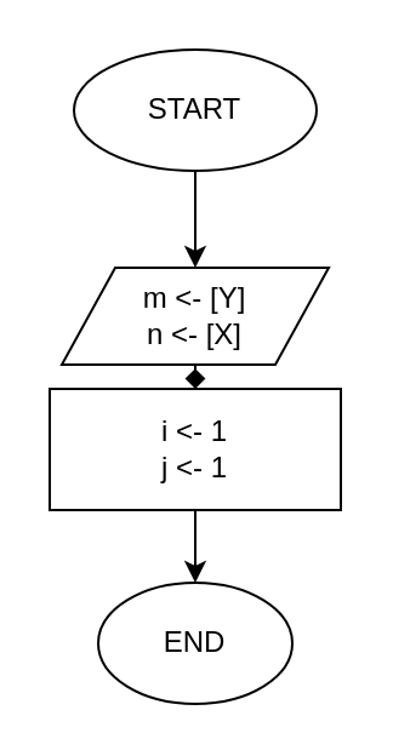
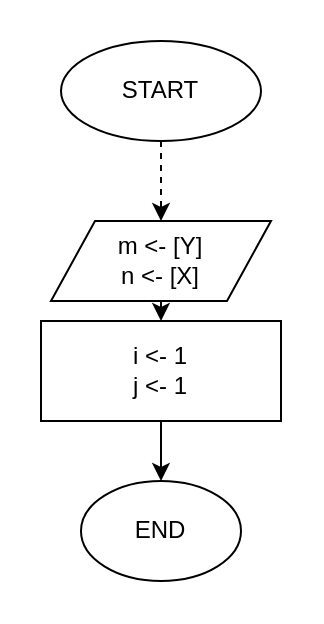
  <mxCell id="0" />
  <mxCell id="1" parent="0" />
  <mxCell id="2" value="START" style="ellipse;whiteSpace=wrap;html=1;" parent="1" vertex="1"><mxGeometry x="30" y="20" width="100" height="50" as="geometry" /></mxCell>
- <mxCell id="3" value="" style="endArrow=classic;html=1;exitX=0.5;exitY=1;exitDx=0;exitDy=0;exitPerimeter=0;" parent="1" source="2" target="4" edge="1"><mxGeometry width="50" height="50" relative="1" as="geometry"><mxPoint x="90" y="80" as="sourcePoint" /><mxPoint x="80" y="100" as="targetPoint" /></mxGeometry></mxCell>
+ <mxCell id="3" value="" style="endArrow=classic;html=1;exitX=0.5;exitY=1;exitDx=0;exitDy=0;exitPerimeter=0;dashed=1;" parent="1" source="2" target="4" edge="1"><mxGeometry width="50" height="50" relative="1" as="geometry"><mxPoint x="90" y="80" as="sourcePoint" /><mxPoint x="80" y="100" as="targetPoint" /></mxGeometry></mxCell>
  <mxCell id="4" value="m &amp;lt;- [Y]&lt;br&gt;n &amp;lt;- [X]" style="shape=parallelogram;perimeter=parallelogramPerimeter;whiteSpace=wrap;html=1;" parent="1" vertex="1"><mxGeometry x="25" y="110" width="110" height="40" as="geometry" /></mxCell>
- <mxCell id="5" value="" style="endArrow=diamond;html=1;exitX=0.5;exitY=1;exitDx=0;exitDy=0;" parent="1" source="4" target="6" edge="1"><mxGeometry width="50" height="50" relative="1" as="geometry"><mxPoint x="20" y="240" as="sourcePoint" /><mxPoint x="80" y="170" as="targetPoint" /></mxGeometry></mxCell>
+ <mxCell id="5" value="" style="endArrow=classic;html=1;exitX=0.5;exitY=1;exitDx=0;exitDy=0;" parent="1" source="4" target="6" edge="1"><mxGeometry width="50" height="50" relative="1" as="geometry"><mxPoint x="20" y="240" as="sourcePoint" /><mxPoint x="80" y="170" as="targetPoint" /></mxGeometry></mxCell>
  <mxCell id="6" value="i &amp;lt;- 1&lt;br&gt;j &amp;lt;- 1" style="rounded=0;whiteSpace=wrap;html=1;" parent="1" vertex="1"><mxGeometry x="20" y="160" width="120" height="50" as="geometry" /></mxCell>
  <mxCell id="7" value="" style="endArrow=classic;html=1;exitX=0.5;exitY=1;exitDx=0;exitDy=0;" parent="1" source="6" target="8" edge="1"><mxGeometry width="50" height="50" relative="1" as="geometry"><mxPoint x="55" y="310" as="sourcePoint" /><mxPoint x="80" y="250" as="targetPoint" /></mxGeometry></mxCell>
  <mxCell id="8" value="END" style="ellipse;whiteSpace=wrap;html=1;" parent="1" vertex="1"><mxGeometry x="40" y="240" width="80" height="50" as="geometry" /></mxCell>
